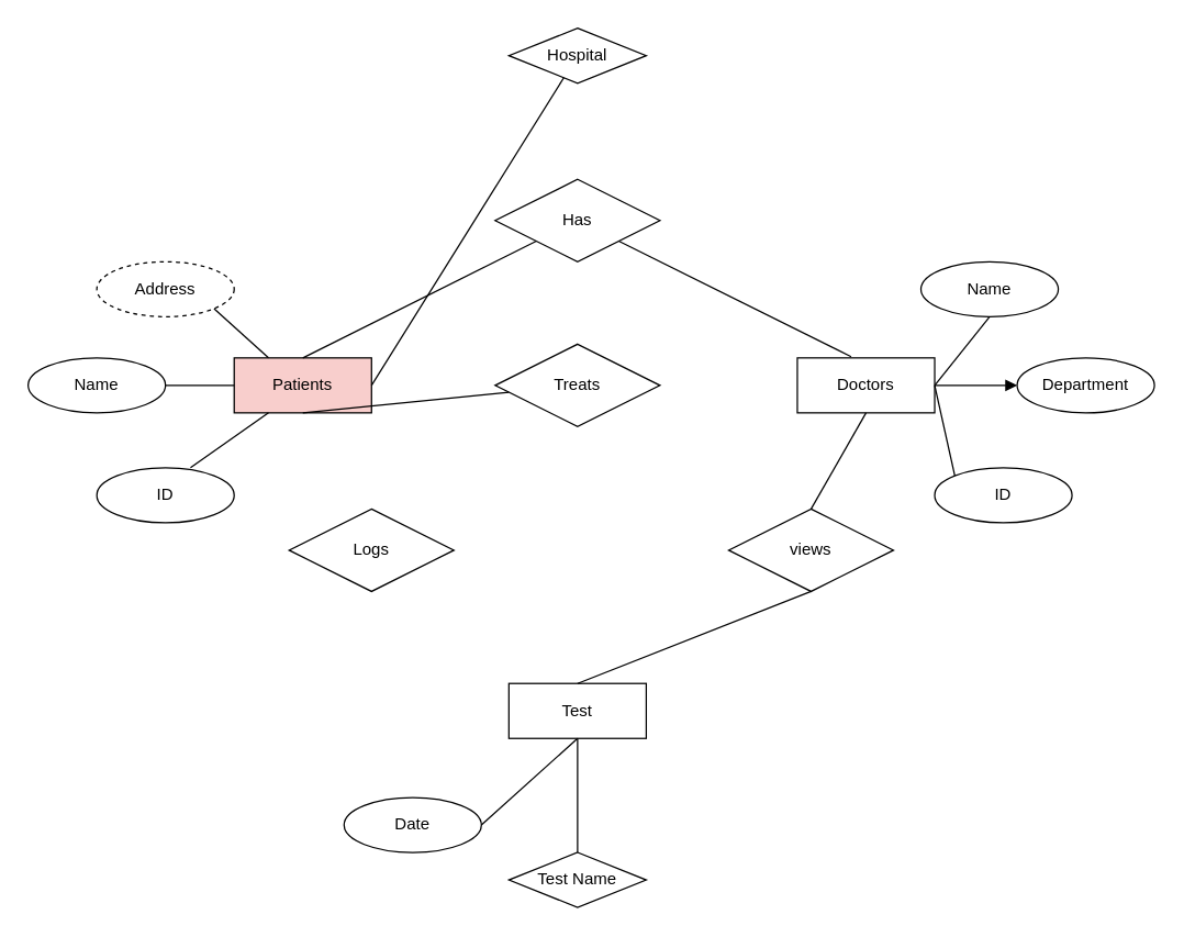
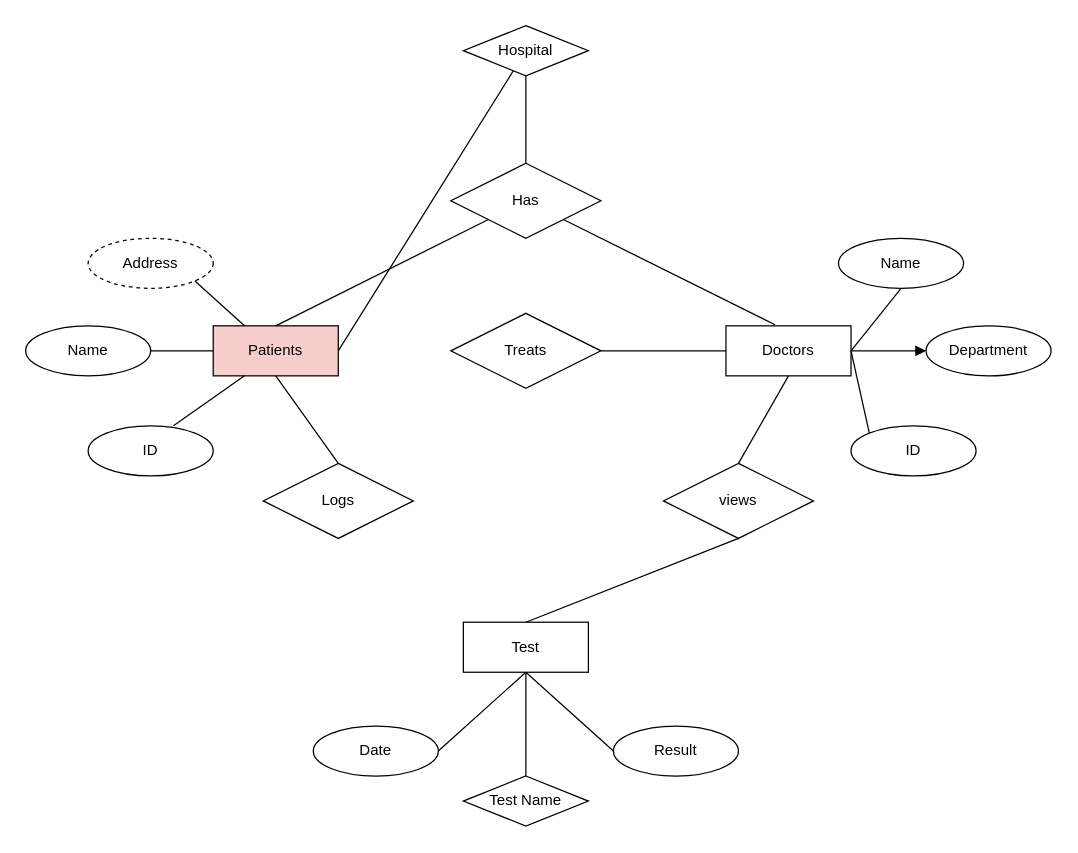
  <mxCell id="0" />
  <mxCell id="1" parent="0" />
  <mxCell id="2" value="Hospital" style="rhombus;whiteSpace=wrap;html=1;align=center;" vertex="1" parent="1"><mxGeometry x="370" y="20" width="100" height="40" as="geometry" /></mxCell>
  <mxCell id="3" value="Has" style="shape=rhombus;perimeter=rhombusPerimeter;whiteSpace=wrap;html=1;align=center;" vertex="1" parent="1"><mxGeometry x="360" y="130" width="120" height="60" as="geometry" /></mxCell>
  <mxCell id="4" value="Doctors" style="whiteSpace=wrap;html=1;align=center;" vertex="1" parent="1"><mxGeometry x="580" y="260" width="100" height="40" as="geometry" /></mxCell>
  <mxCell id="5" value="Patients" style="whiteSpace=wrap;html=1;align=center;fillColor=#f8cecc;" vertex="1" parent="1"><mxGeometry x="170" y="260" width="100" height="40" as="geometry" /></mxCell>
+ <mxCell id="6" value="" style="endArrow=none;html=1;rounded=0;exitX=0.5;exitY=1;exitDx=0;exitDy=0;entryX=0.5;entryY=0;entryDx=0;entryDy=0;" edge="1" parent="1" source="2" target="3"><mxGeometry relative="1" as="geometry"><mxPoint x="360" y="260" as="sourcePoint" /><mxPoint x="520" y="260" as="targetPoint" /></mxGeometry></mxCell>
  <mxCell id="7" value="" style="endArrow=none;html=1;rounded=0;entryX=0;entryY=1;entryDx=0;entryDy=0;exitX=0.5;exitY=0;exitDx=0;exitDy=0;" edge="1" parent="1" source="5" target="3"><mxGeometry relative="1" as="geometry"><mxPoint x="360" y="260" as="sourcePoint" /><mxPoint x="520" y="260" as="targetPoint" /></mxGeometry></mxCell>
  <mxCell id="8" value="" style="endArrow=none;html=1;rounded=0;entryX=1;entryY=1;entryDx=0;entryDy=0;exitX=0.392;exitY=-0.021;exitDx=0;exitDy=0;exitPerimeter=0;" edge="1" parent="1" source="4" target="3"><mxGeometry relative="1" as="geometry"><mxPoint x="360" y="260" as="sourcePoint" /><mxPoint x="520" y="260" as="targetPoint" /></mxGeometry></mxCell>
  <mxCell id="9" value="Treats" style="shape=rhombus;perimeter=rhombusPerimeter;whiteSpace=wrap;html=1;align=center;" vertex="1" parent="1"><mxGeometry x="360" y="250" width="120" height="60" as="geometry" /></mxCell>
+ <mxCell id="10" value="" style="endArrow=none;html=1;rounded=0;entryX=0;entryY=0.5;entryDx=0;entryDy=0;exitX=1;exitY=0.5;exitDx=0;exitDy=0;" edge="1" parent="1" source="9" target="4"><mxGeometry relative="1" as="geometry"><mxPoint x="360" y="260" as="sourcePoint" /><mxPoint x="520" y="260" as="targetPoint" /></mxGeometry></mxCell>
  <mxCell id="11" value="" style="endArrow=none;html=1;rounded=0;exitX=1;exitY=0.5;exitDx=0;exitDy=0;" edge="1" parent="1" source="5" target="2"><mxGeometry relative="1" as="geometry"><mxPoint x="360" y="260" as="sourcePoint" /><mxPoint x="520" y="260" as="targetPoint" /></mxGeometry></mxCell>
  <mxCell id="12" value="Test" style="whiteSpace=wrap;html=1;align=center;" vertex="1" parent="1"><mxGeometry x="370" y="497" width="100" height="40" as="geometry" /></mxCell>
  <mxCell id="13" value="Logs" style="shape=rhombus;perimeter=rhombusPerimeter;whiteSpace=wrap;html=1;align=center;" vertex="1" parent="1"><mxGeometry x="210" y="370" width="120" height="60" as="geometry" /></mxCell>
- <mxCell id="14" value="" style="endArrow=none;html=1;rounded=0;exitX=0.5;exitY=1;exitDx=0;exitDy=0;" edge="1" parent="1" source="5" target="9"><mxGeometry relative="1" as="geometry"><mxPoint x="360" y="260" as="sourcePoint" /><mxPoint x="520" y="260" as="targetPoint" /></mxGeometry></mxCell>
+ <mxCell id="14" value="" style="endArrow=none;html=1;rounded=0;exitX=0.5;exitY=1;exitDx=0;exitDy=0;entryX=0.5;entryY=0;entryDx=0;entryDy=0;" edge="1" parent="1" source="5" target="13"><mxGeometry relative="1" as="geometry"><mxPoint x="360" y="260" as="sourcePoint" /><mxPoint x="520" y="260" as="targetPoint" /></mxGeometry></mxCell>
  <mxCell id="15" value="views" style="shape=rhombus;perimeter=rhombusPerimeter;whiteSpace=wrap;html=1;align=center;" vertex="1" parent="1"><mxGeometry x="530" y="370" width="120" height="60" as="geometry" /></mxCell>
  <mxCell id="16" value="" style="endArrow=none;html=1;rounded=0;entryX=0.5;entryY=1;entryDx=0;entryDy=0;exitX=0.5;exitY=0;exitDx=0;exitDy=0;" edge="1" parent="1" source="15" target="4"><mxGeometry relative="1" as="geometry"><mxPoint x="360" y="260" as="sourcePoint" /><mxPoint x="520" y="260" as="targetPoint" /></mxGeometry></mxCell>
  <mxCell id="17" value="" style="endArrow=none;html=1;rounded=0;entryX=0.5;entryY=1;entryDx=0;entryDy=0;exitX=0.5;exitY=0;exitDx=0;exitDy=0;" edge="1" parent="1" source="12" target="15"><mxGeometry relative="1" as="geometry"><mxPoint x="360" y="260" as="sourcePoint" /><mxPoint x="520" y="260" as="targetPoint" /></mxGeometry></mxCell>
  <mxCell id="18" value="Name" style="ellipse;whiteSpace=wrap;html=1;align=center;" vertex="1" parent="1"><mxGeometry x="20" y="260" width="100" height="40" as="geometry" /></mxCell>
  <mxCell id="19" value="ID" style="ellipse;whiteSpace=wrap;html=1;align=center;" vertex="1" parent="1"><mxGeometry x="70" y="340" width="100" height="40" as="geometry" /></mxCell>
  <mxCell id="20" value="Address" style="ellipse;whiteSpace=wrap;html=1;align=center;dashed=1;" vertex="1" parent="1"><mxGeometry x="70" y="190" width="100" height="40" as="geometry" /></mxCell>
  <mxCell id="21" value="Name" style="ellipse;whiteSpace=wrap;html=1;align=center;" vertex="1" parent="1"><mxGeometry x="670" y="190" width="100" height="40" as="geometry" /></mxCell>
  <mxCell id="22" value="Department" style="ellipse;whiteSpace=wrap;html=1;align=center;" vertex="1" parent="1"><mxGeometry x="740" y="260" width="100" height="40" as="geometry" /></mxCell>
  <mxCell id="23" value="ID" style="ellipse;whiteSpace=wrap;html=1;align=center;" vertex="1" parent="1"><mxGeometry x="680" y="340" width="100" height="40" as="geometry" /></mxCell>
  <mxCell id="24" style="edgeStyle=orthogonalEdgeStyle;rounded=0;orthogonalLoop=1;jettySize=auto;html=1;exitX=0.5;exitY=1;exitDx=0;exitDy=0;" edge="1" parent="1" source="23" target="23"><mxGeometry relative="1" as="geometry" /></mxCell>
  <mxCell id="25" value="Test Name" style="rhombus;whiteSpace=wrap;html=1;align=center;" vertex="1" parent="1"><mxGeometry x="370" y="620" width="100" height="40" as="geometry" /></mxCell>
  <mxCell id="26" value="Date" style="ellipse;whiteSpace=wrap;html=1;align=center;" vertex="1" parent="1"><mxGeometry x="250" y="580" width="100" height="40" as="geometry" /></mxCell>
+ <mxCell id="27" value="Result" style="ellipse;whiteSpace=wrap;html=1;align=center;" vertex="1" parent="1"><mxGeometry x="490" y="580" width="100" height="40" as="geometry" /></mxCell>
  <mxCell id="28" value="" style="endArrow=none;html=1;rounded=0;exitX=1;exitY=1;exitDx=0;exitDy=0;entryX=0.25;entryY=0;entryDx=0;entryDy=0;" edge="1" parent="1" source="20" target="5"><mxGeometry relative="1" as="geometry"><mxPoint x="360" y="260" as="sourcePoint" /><mxPoint x="520" y="260" as="targetPoint" /></mxGeometry></mxCell>
  <mxCell id="29" value="" style="endArrow=none;html=1;rounded=0;exitX=1;exitY=0.5;exitDx=0;exitDy=0;entryX=0;entryY=0.5;entryDx=0;entryDy=0;" edge="1" parent="1" source="18" target="5"><mxGeometry relative="1" as="geometry"><mxPoint x="360" y="260" as="sourcePoint" /><mxPoint x="520" y="260" as="targetPoint" /></mxGeometry></mxCell>
  <mxCell id="30" value="" style="endArrow=none;html=1;rounded=0;exitX=0.682;exitY=-0.002;exitDx=0;exitDy=0;exitPerimeter=0;entryX=0.25;entryY=1;entryDx=0;entryDy=0;" edge="1" parent="1" source="19" target="5"><mxGeometry relative="1" as="geometry"><mxPoint x="360" y="260" as="sourcePoint" /><mxPoint x="520" y="260" as="targetPoint" /></mxGeometry></mxCell>
  <mxCell id="31" value="" style="endArrow=none;html=1;rounded=0;entryX=0.5;entryY=1;entryDx=0;entryDy=0;exitX=0.5;exitY=0;exitDx=0;exitDy=0;" edge="1" parent="1" source="25" target="12"><mxGeometry relative="1" as="geometry"><mxPoint x="360" y="480" as="sourcePoint" /><mxPoint x="520" y="480" as="targetPoint" /></mxGeometry></mxCell>
  <mxCell id="32" value="" style="endArrow=none;html=1;rounded=0;entryX=0.5;entryY=1;entryDx=0;entryDy=0;exitX=1;exitY=0.5;exitDx=0;exitDy=0;" edge="1" parent="1" source="26" target="12"><mxGeometry relative="1" as="geometry"><mxPoint x="360" y="480" as="sourcePoint" /><mxPoint x="520" y="480" as="targetPoint" /></mxGeometry></mxCell>
+ <mxCell id="33" value="" style="endArrow=none;html=1;rounded=0;entryX=0;entryY=0.5;entryDx=0;entryDy=0;exitX=0.5;exitY=1;exitDx=0;exitDy=0;" edge="1" parent="1" source="12" target="27"><mxGeometry relative="1" as="geometry"><mxPoint x="420" y="540" as="sourcePoint" /><mxPoint x="520" y="480" as="targetPoint" /></mxGeometry></mxCell>
  <mxCell id="34" value="" style="endArrow=block;html=1;rounded=0;entryX=0;entryY=0.5;entryDx=0;entryDy=0;exitX=1;exitY=0.5;exitDx=0;exitDy=0;" edge="1" parent="1" source="4" target="22"><mxGeometry relative="1" as="geometry"><mxPoint x="360" y="370" as="sourcePoint" /><mxPoint x="520" y="370" as="targetPoint" /></mxGeometry></mxCell>
  <mxCell id="35" value="" style="endArrow=none;html=1;rounded=0;entryX=0.5;entryY=1;entryDx=0;entryDy=0;exitX=1;exitY=0.5;exitDx=0;exitDy=0;" edge="1" parent="1" source="4" target="21"><mxGeometry relative="1" as="geometry"><mxPoint x="360" y="370" as="sourcePoint" /><mxPoint x="520" y="370" as="targetPoint" /></mxGeometry></mxCell>
  <mxCell id="36" value="" style="endArrow=none;html=1;rounded=0;entryX=0;entryY=0;entryDx=0;entryDy=0;" edge="1" parent="1" target="23"><mxGeometry relative="1" as="geometry"><mxPoint x="680" y="280" as="sourcePoint" /><mxPoint x="520" y="370" as="targetPoint" /></mxGeometry></mxCell>
